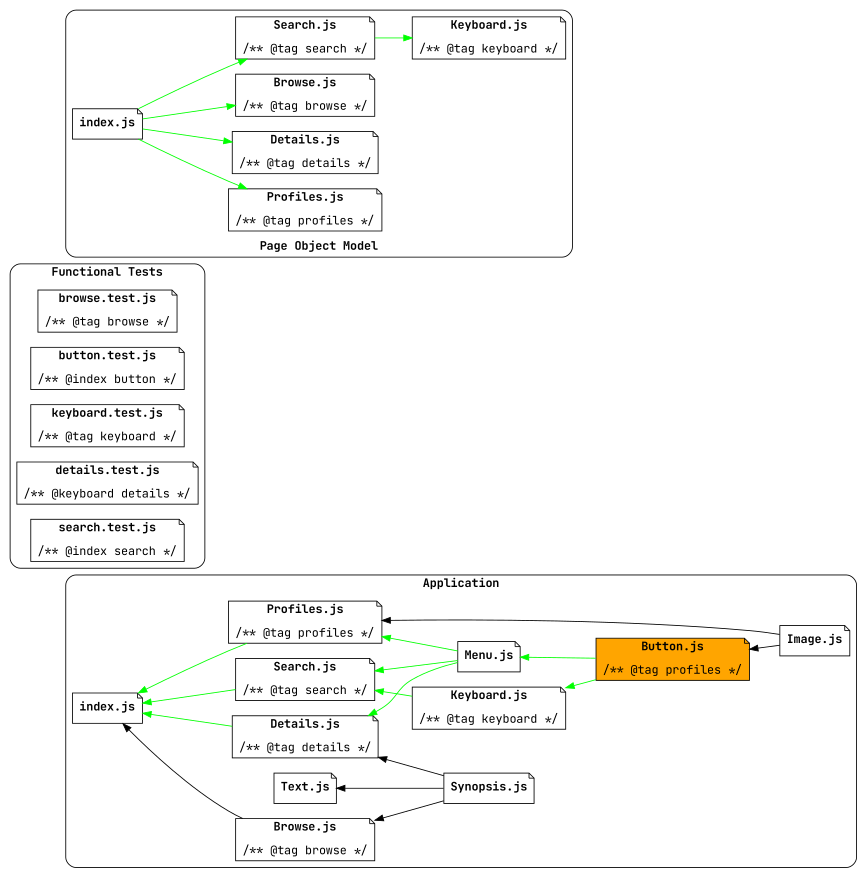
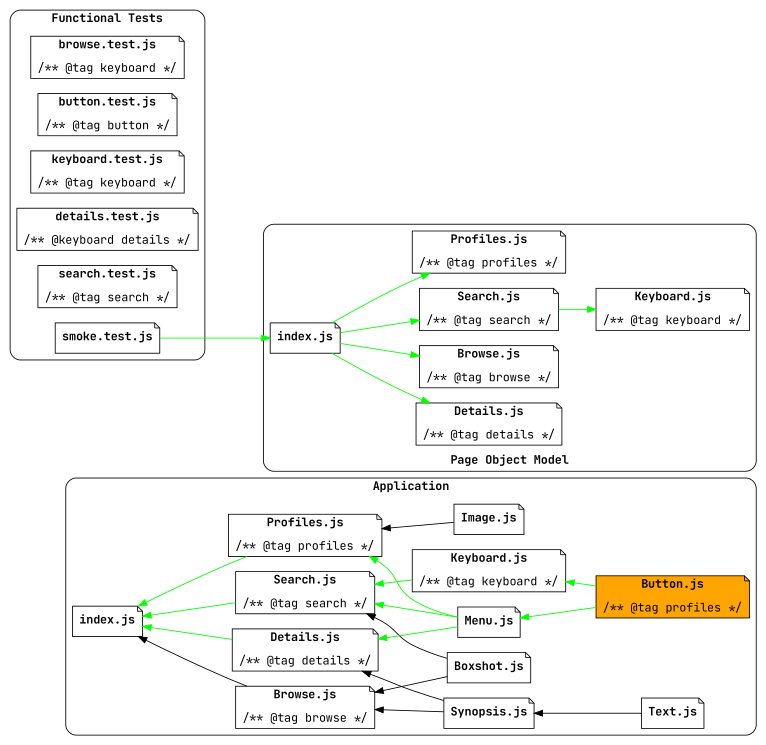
  digraph {
    fontname="JetBrains Mono"
    rankdir=LR
    shape=box
    style=rounded
    node [fontname="JetBrains Mono" shape=note style=rounded]
    edge [color=green dir=back fontname="JetBrains Mono"]
    n1 [label=<<b>index.js</b>>]
    n2 [label=<<b>Profiles.js</b><br/><br/>/** @tag profiles */>]
    n3 [label=<<b>Search.js</b><br/><br/>/** @tag search */>]
    n4 [label=<<b>Details.js</b><br/><br/>/** @tag details */>]
    n5 [label=<<b>Browse.js</b><br/><br/>/** @tag browse */>]
    n6 [label=<<b>Menu.js</b>>]
    n7 [label=<<b>Image.js</b>>]
    n8 [label=<<b>Keyboard.js</b><br/><br/>/** @tag keyboard */>]
+   n9 [label=<<b>Boxshot.js</b>>]
    n10 [label=<<b>Synopsis.js</b>>]
    n11 [fillcolor=orange label=<<b>Button.js</b><br/><br/>/** @tag profiles */> style=filled]
    n12 [label=<<b>Text.js</b>>]
-   n13 [label=<<b>browse.test.js</b><br/><br/>/** @tag browse */>]
-   n14 [label=<<b>button.test.js</b><br/><br/>/** @index button */>]
+   n13 [label=<<b>browse.test.js</b><br/><br/>/** @tag keyboard */>]
+   n14 [label=<<b>button.test.js</b><br/><br/>/** @tag button */>]
    n15 [label=<<b>keyboard.test.js</b><br/><br/>/** @tag keyboard */>]
    n16 [label=<<b>details.test.js</b><br/><br/>/** @keyboard details */>]
-   n17 [label=<<b>search.test.js</b><br/><br/>/** @index search */>]
+   n17 [label=<<b>search.test.js</b><br/><br/>/** @tag search */>]
+   n18 [label=<<b>smoke.test.js</b>>]
    n19 [label=<<b>index.js</b>>]
    n20 [label=<<b>Search.js</b><br/><br/>/** @tag search */>]
    n21 [label=<<b>Profiles.js</b><br/><br/>/** @tag profiles */>]
    n22 [label=<<b>Details.js</b><br/><br/>/** @tag details */>]
    n23 [label=<<b>Browse.js</b><br/><br/>/** @tag browse */>]
    n24 [label=<<b>Keyboard.js</b><br/><br/>/** @tag keyboard */>]
    subgraph sub_1 {
      cluster=true
      label=<<b>Application</b>>
      n1
      n2
      n3
      n4
      n5
      n6
      n7
      n8
+     n9
      n10
      n11
      n12
    }
    subgraph sub_2 {
      cluster=true
      label=<<b>Functional Tests</b>>
      n13
      n14
      n15
      n16
      n17
+     n18
    }
    subgraph sub_3 {
      cluster=true
      label=<<b>Page Object Model</b>>
      labelloc=b
      n19
      n20
      n21
      n22
      n23
      n24
    }
    n1 -> n2
    n1 -> n3
    n1 -> n4
    n1 -> n5 [color=""]
    n2 -> n6
    n2 -> n7 [color=""]
    n3 -> n6
    n3 -> n8
+   n3 -> n9 [color=""]
    n4 -> n6
    n4 -> n10 [color=""]
+   n5 -> n9 [color=""]
    n5 -> n10 [color=""]
    n6 -> n11
    n8 -> n11
-   n12 -> n10 [color=""]
-   n11 -> n7 [color=""]
+   n10 -> n12 [color=""]
+   n18 -> n19 [dir=""]
    n19 -> n20 [dir=""]
    n19 -> n21 [dir=""]
    n19 -> n22 [dir=""]
    n19 -> n23 [dir=""]
    n20 -> n24 [dir=""]
  }
